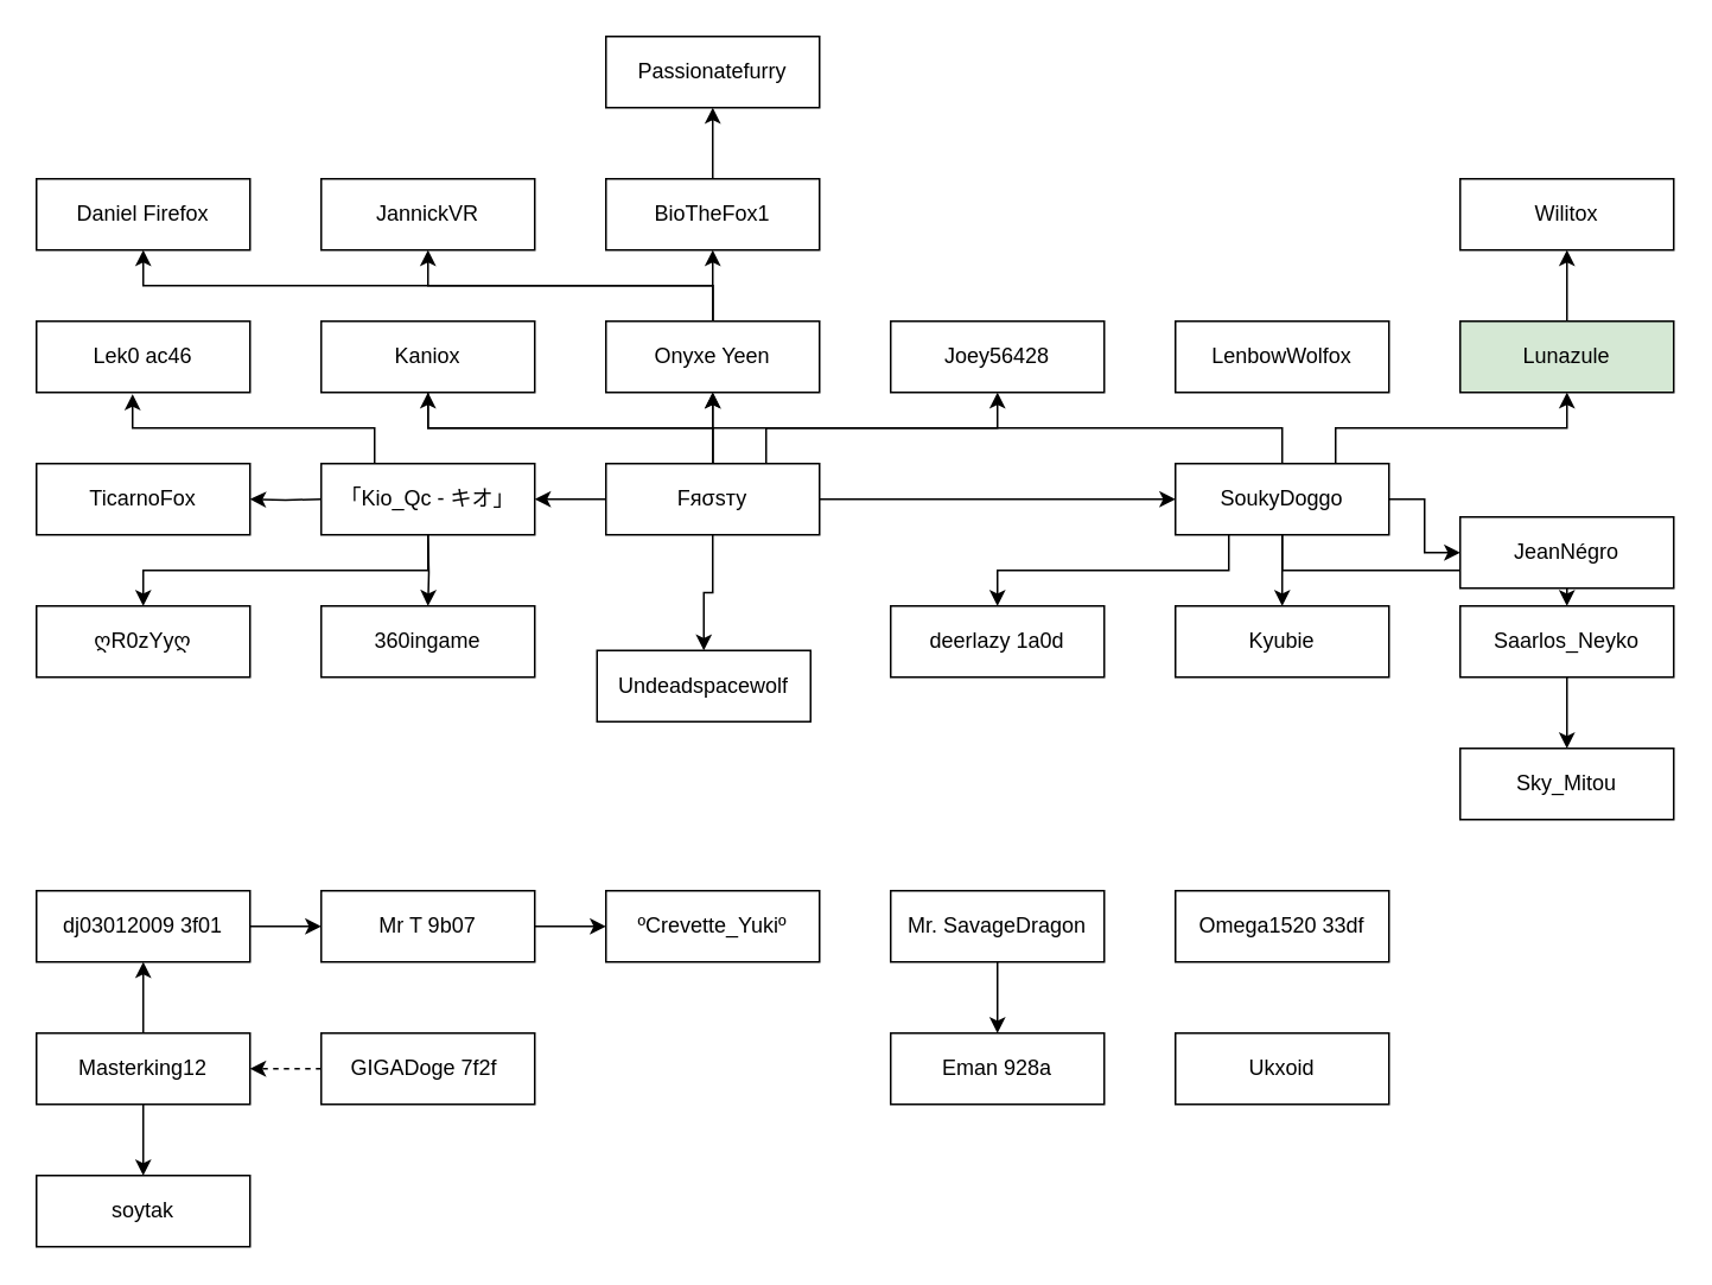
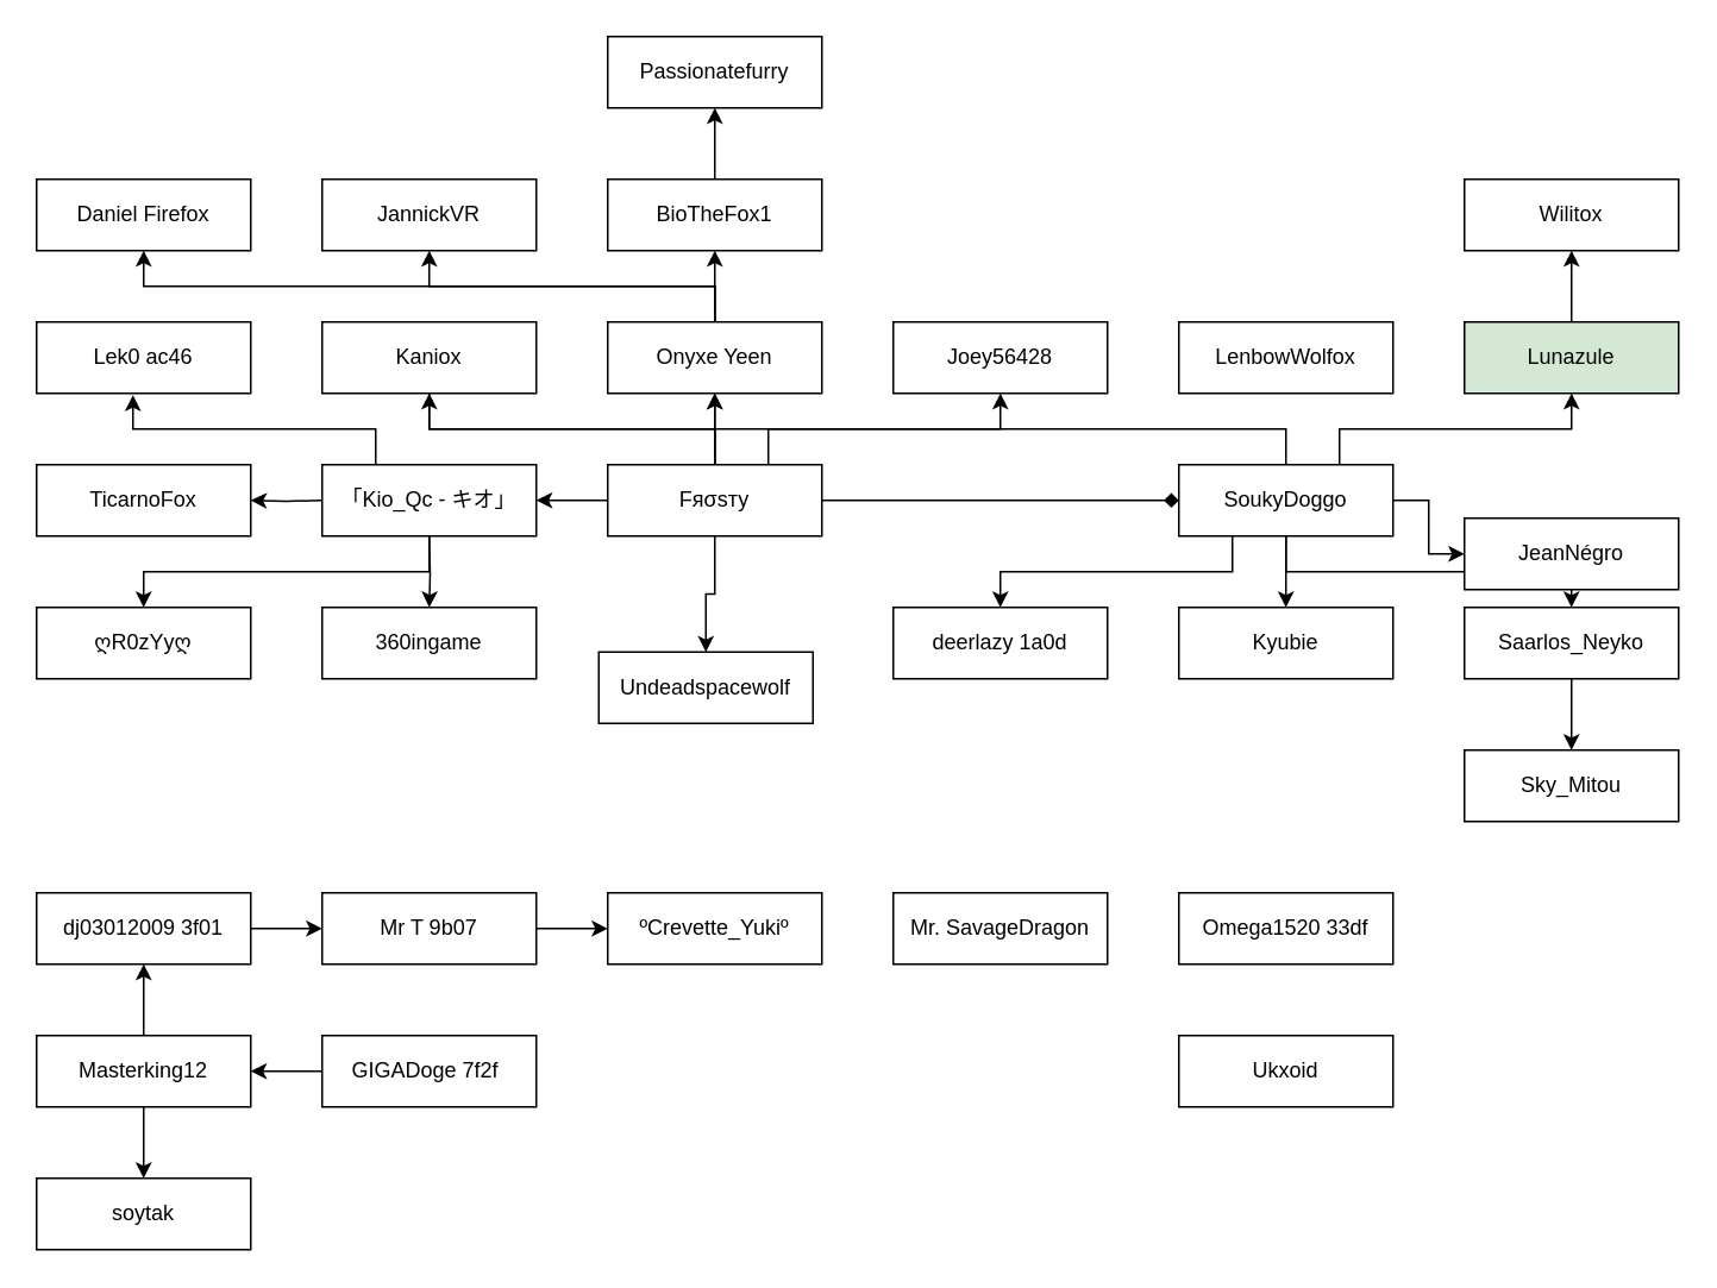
  <mxCell id="0" />
  <mxCell id="1" parent="0" />
  <mxCell id="2" style="edgeStyle=orthogonalEdgeStyle;rounded=0;orthogonalLoop=1;jettySize=auto;html=1;exitX=0;exitY=0.5;exitDx=0;exitDy=0;entryX=1;entryY=0.5;entryDx=0;entryDy=0;" parent="1" source="8" target="61" edge="1"><mxGeometry relative="1" as="geometry"><mxPoint x="300" y="280" as="targetPoint" /></mxGeometry></mxCell>
- <mxCell id="3" style="edgeStyle=orthogonalEdgeStyle;rounded=0;orthogonalLoop=1;jettySize=auto;html=1;exitX=1;exitY=0.5;exitDx=0;exitDy=0;" parent="1" source="8" target="17" edge="1"><mxGeometry relative="1" as="geometry" /></mxCell>
+ <mxCell id="3" style="edgeStyle=orthogonalEdgeStyle;rounded=0;orthogonalLoop=1;jettySize=auto;html=1;exitX=1;exitY=0.5;exitDx=0;exitDy=0;endArrow=diamond;" parent="1" source="8" target="17" edge="1"><mxGeometry relative="1" as="geometry" /></mxCell>
  <mxCell id="4" style="edgeStyle=orthogonalEdgeStyle;rounded=0;orthogonalLoop=1;jettySize=auto;html=1;exitX=0.5;exitY=1;exitDx=0;exitDy=0;entryX=0.5;entryY=0;entryDx=0;entryDy=0;" parent="1" source="8" target="18" edge="1"><mxGeometry relative="1" as="geometry" /></mxCell>
  <mxCell id="5" style="edgeStyle=orthogonalEdgeStyle;rounded=0;orthogonalLoop=1;jettySize=auto;html=1;exitX=0.5;exitY=0;exitDx=0;exitDy=0;entryX=0.5;entryY=1;entryDx=0;entryDy=0;" parent="1" source="8" target="9" edge="1"><mxGeometry relative="1" as="geometry" /></mxCell>
  <mxCell id="6" style="edgeStyle=orthogonalEdgeStyle;rounded=0;orthogonalLoop=1;jettySize=auto;html=1;exitX=0.5;exitY=0;exitDx=0;exitDy=0;entryX=0.5;entryY=1;entryDx=0;entryDy=0;" parent="1" source="8" target="25" edge="1"><mxGeometry relative="1" as="geometry" /></mxCell>
  <mxCell id="7" style="edgeStyle=orthogonalEdgeStyle;rounded=0;orthogonalLoop=1;jettySize=auto;html=1;exitX=0.75;exitY=0;exitDx=0;exitDy=0;entryX=0.5;entryY=1;entryDx=0;entryDy=0;" edge="1" parent="1" source="8" target="39"><mxGeometry relative="1" as="geometry" /></mxCell>
  <mxCell id="8" value="Fяσѕту" style="rounded=0;whiteSpace=wrap;html=1;" parent="1" vertex="1"><mxGeometry x="340" y="260" width="120" height="40" as="geometry" /></mxCell>
  <mxCell id="9" value="Kaniox" style="rounded=0;whiteSpace=wrap;html=1;" parent="1" vertex="1"><mxGeometry x="180" y="180" width="120" height="40" as="geometry" /></mxCell>
  <mxCell id="10" value="" style="endArrow=none;html=1;rounded=0;entryX=0.5;entryY=1;entryDx=0;entryDy=0;exitX=0.5;exitY=0;exitDx=0;exitDy=0;" parent="1" source="8" target="9" edge="1"><mxGeometry width="50" height="50" relative="1" as="geometry"><mxPoint x="370" y="280" as="sourcePoint" /><mxPoint x="420" y="230" as="targetPoint" /><Array as="points"><mxPoint x="400" y="240" /><mxPoint x="240" y="240" /></Array></mxGeometry></mxCell>
  <mxCell id="11" style="edgeStyle=orthogonalEdgeStyle;rounded=0;orthogonalLoop=1;jettySize=auto;html=1;exitX=1;exitY=0.5;exitDx=0;exitDy=0;" parent="1" source="17" target="21" edge="1"><mxGeometry relative="1" as="geometry" /></mxCell>
  <mxCell id="12" value="" style="edgeStyle=orthogonalEdgeStyle;rounded=0;orthogonalLoop=1;jettySize=auto;html=1;" parent="1" source="17" target="27" edge="1"><mxGeometry relative="1" as="geometry" /></mxCell>
  <mxCell id="13" style="edgeStyle=orthogonalEdgeStyle;rounded=0;orthogonalLoop=1;jettySize=auto;html=1;exitX=0.5;exitY=1;exitDx=0;exitDy=0;entryX=0.5;entryY=0;entryDx=0;entryDy=0;" parent="1" source="17" target="31" edge="1"><mxGeometry relative="1" as="geometry" /></mxCell>
  <mxCell id="14" style="edgeStyle=orthogonalEdgeStyle;rounded=0;orthogonalLoop=1;jettySize=auto;html=1;exitX=0.75;exitY=0;exitDx=0;exitDy=0;entryX=0.5;entryY=1;entryDx=0;entryDy=0;" edge="1" parent="1" source="17" target="34"><mxGeometry relative="1" as="geometry" /></mxCell>
  <mxCell id="15" style="edgeStyle=orthogonalEdgeStyle;rounded=0;orthogonalLoop=1;jettySize=auto;html=1;exitX=0.5;exitY=0;exitDx=0;exitDy=0;" edge="1" parent="1" source="17" target="25"><mxGeometry relative="1" as="geometry" /></mxCell>
  <mxCell id="16" style="edgeStyle=orthogonalEdgeStyle;rounded=0;orthogonalLoop=1;jettySize=auto;html=1;exitX=0.25;exitY=1;exitDx=0;exitDy=0;entryX=0.5;entryY=0;entryDx=0;entryDy=0;" edge="1" parent="1" source="17" target="59"><mxGeometry relative="1" as="geometry" /></mxCell>
  <mxCell id="17" value="SoukyDoggo" style="rounded=0;whiteSpace=wrap;html=1;" parent="1" vertex="1"><mxGeometry x="660" y="260" width="120" height="40" as="geometry" /></mxCell>
  <mxCell id="18" value="Undeadspacewolf" style="rounded=0;whiteSpace=wrap;html=1;" parent="1" vertex="1"><mxGeometry x="335" y="365" width="120" height="40" as="geometry" /></mxCell>
  <mxCell id="19" style="edgeStyle=orthogonalEdgeStyle;rounded=0;orthogonalLoop=1;jettySize=auto;html=1;exitX=0;exitY=0.5;exitDx=0;exitDy=0;entryX=1;entryY=0.5;entryDx=0;entryDy=0;" parent="1" target="26" edge="1"><mxGeometry relative="1" as="geometry"><mxPoint x="180" y="280" as="sourcePoint" /></mxGeometry></mxCell>
  <mxCell id="20" style="edgeStyle=orthogonalEdgeStyle;rounded=0;orthogonalLoop=1;jettySize=auto;html=1;exitX=0.5;exitY=1;exitDx=0;exitDy=0;entryX=0.5;entryY=0;entryDx=0;entryDy=0;" parent="1" target="36" edge="1"><mxGeometry relative="1" as="geometry"><mxPoint x="240" y="300" as="sourcePoint" /></mxGeometry></mxCell>
  <mxCell id="21" value="JeanNégro" style="rounded=0;whiteSpace=wrap;html=1;" parent="1" vertex="1"><mxGeometry x="820" y="290" width="120" height="40" as="geometry" /></mxCell>
  <mxCell id="22" style="edgeStyle=orthogonalEdgeStyle;rounded=0;orthogonalLoop=1;jettySize=auto;html=1;exitX=0.5;exitY=0;exitDx=0;exitDy=0;entryX=0.5;entryY=1;entryDx=0;entryDy=0;" parent="1" source="25" target="29" edge="1"><mxGeometry relative="1" as="geometry" /></mxCell>
  <mxCell id="23" style="edgeStyle=orthogonalEdgeStyle;rounded=0;orthogonalLoop=1;jettySize=auto;html=1;exitX=0.5;exitY=0;exitDx=0;exitDy=0;entryX=0.5;entryY=1;entryDx=0;entryDy=0;" parent="1" source="25" target="42" edge="1"><mxGeometry relative="1" as="geometry" /></mxCell>
  <mxCell id="24" style="edgeStyle=orthogonalEdgeStyle;rounded=0;orthogonalLoop=1;jettySize=auto;html=1;exitX=0.5;exitY=0;exitDx=0;exitDy=0;entryX=0.5;entryY=1;entryDx=0;entryDy=0;" parent="1" source="25" target="43" edge="1"><mxGeometry relative="1" as="geometry" /></mxCell>
  <mxCell id="25" value="Onyxe Yeen" style="rounded=0;whiteSpace=wrap;html=1;" parent="1" vertex="1"><mxGeometry x="340" y="180" width="120" height="40" as="geometry" /></mxCell>
  <mxCell id="26" value="TicarnoFox" style="rounded=0;whiteSpace=wrap;html=1;" parent="1" vertex="1"><mxGeometry x="20" y="260" width="120" height="40" as="geometry" /></mxCell>
  <mxCell id="27" value="Kyubie" style="rounded=0;whiteSpace=wrap;html=1;" parent="1" vertex="1"><mxGeometry x="660" y="340" width="120" height="40" as="geometry" /></mxCell>
  <mxCell id="28" style="edgeStyle=orthogonalEdgeStyle;rounded=0;orthogonalLoop=1;jettySize=auto;html=1;exitX=0.5;exitY=0;exitDx=0;exitDy=0;entryX=0.5;entryY=1;entryDx=0;entryDy=0;" parent="1" source="29" target="57" edge="1"><mxGeometry relative="1" as="geometry" /></mxCell>
  <mxCell id="29" value="BioTheFox1" style="rounded=0;whiteSpace=wrap;html=1;" parent="1" vertex="1"><mxGeometry x="340" y="100" width="120" height="40" as="geometry" /></mxCell>
  <mxCell id="30" value="" style="edgeStyle=orthogonalEdgeStyle;rounded=0;orthogonalLoop=1;jettySize=auto;html=1;" parent="1" source="31" target="32" edge="1"><mxGeometry relative="1" as="geometry" /></mxCell>
  <mxCell id="31" value="Saarlos_Neyko" style="rounded=0;whiteSpace=wrap;html=1;" parent="1" vertex="1"><mxGeometry x="820" y="340" width="120" height="40" as="geometry" /></mxCell>
  <mxCell id="32" value="Sky_Mitou" style="rounded=0;whiteSpace=wrap;html=1;" parent="1" vertex="1"><mxGeometry x="820" y="420" width="120" height="40" as="geometry" /></mxCell>
  <mxCell id="33" style="edgeStyle=orthogonalEdgeStyle;rounded=0;orthogonalLoop=1;jettySize=auto;html=1;exitX=0.5;exitY=0;exitDx=0;exitDy=0;entryX=0.5;entryY=1;entryDx=0;entryDy=0;" parent="1" source="34" target="35" edge="1"><mxGeometry relative="1" as="geometry" /></mxCell>
  <mxCell id="34" value="Lunazule" style="rounded=0;whiteSpace=wrap;html=1;fillColor=#d5e8d4;" parent="1" vertex="1"><mxGeometry x="820" y="180" width="120" height="40" as="geometry" /></mxCell>
  <mxCell id="35" value="Wilitox" style="rounded=0;whiteSpace=wrap;html=1;" parent="1" vertex="1"><mxGeometry x="820" y="100" width="120" height="40" as="geometry" /></mxCell>
  <mxCell id="36" value="360ingame" style="rounded=0;whiteSpace=wrap;html=1;" parent="1" vertex="1"><mxGeometry x="180" y="340" width="120" height="40" as="geometry" /></mxCell>
  <mxCell id="37" value="ღR0zYyღ" style="rounded=0;whiteSpace=wrap;html=1;" parent="1" vertex="1"><mxGeometry x="20" y="340" width="120" height="40" as="geometry" /></mxCell>
  <mxCell id="38" value="LenbowWolfox" style="rounded=0;whiteSpace=wrap;html=1;" parent="1" vertex="1"><mxGeometry x="660" y="180" width="120" height="40" as="geometry" /></mxCell>
  <mxCell id="39" value="Joey56428" style="rounded=0;whiteSpace=wrap;html=1;" parent="1" vertex="1"><mxGeometry x="500" y="180" width="120" height="40" as="geometry" /></mxCell>
- <mxCell id="40" style="edgeStyle=orthogonalEdgeStyle;rounded=0;orthogonalLoop=1;jettySize=auto;html=1;exitX=0.5;exitY=1;exitDx=0;exitDy=0;entryX=0.5;entryY=0;entryDx=0;entryDy=0;" parent="1" source="41" target="44" edge="1"><mxGeometry relative="1" as="geometry" /></mxCell>
  <mxCell id="41" value="Mr. SavageDragon" style="rounded=0;whiteSpace=wrap;html=1;" parent="1" vertex="1"><mxGeometry x="500" y="500" width="120" height="40" as="geometry" /></mxCell>
  <mxCell id="42" value="JannickVR" style="rounded=0;whiteSpace=wrap;html=1;" parent="1" vertex="1"><mxGeometry x="180" y="100" width="120" height="40" as="geometry" /></mxCell>
  <mxCell id="43" value="Daniel Firefox" style="rounded=0;whiteSpace=wrap;html=1;" parent="1" vertex="1"><mxGeometry x="20" y="100" width="120" height="40" as="geometry" /></mxCell>
- <mxCell id="44" value="Eman 928a" style="rounded=0;whiteSpace=wrap;html=1;" parent="1" vertex="1"><mxGeometry x="500" y="580" width="120" height="40" as="geometry" /></mxCell>
  <mxCell id="45" value="Lek0 ac46" style="rounded=0;whiteSpace=wrap;html=1;" parent="1" vertex="1"><mxGeometry x="20" y="180" width="120" height="40" as="geometry" /></mxCell>
  <mxCell id="46" style="edgeStyle=orthogonalEdgeStyle;rounded=0;orthogonalLoop=1;jettySize=auto;html=1;exitX=1;exitY=0.5;exitDx=0;exitDy=0;entryX=0;entryY=0.5;entryDx=0;entryDy=0;" parent="1" source="47" target="58" edge="1"><mxGeometry relative="1" as="geometry" /></mxCell>
  <mxCell id="47" value="Mr T 9b07" style="rounded=0;whiteSpace=wrap;html=1;" parent="1" vertex="1"><mxGeometry x="180" y="500" width="120" height="40" as="geometry" /></mxCell>
  <mxCell id="48" style="edgeStyle=orthogonalEdgeStyle;rounded=0;orthogonalLoop=1;jettySize=auto;html=1;exitX=1;exitY=0.5;exitDx=0;exitDy=0;entryX=0;entryY=0.5;entryDx=0;entryDy=0;" parent="1" source="49" target="47" edge="1"><mxGeometry relative="1" as="geometry" /></mxCell>
  <mxCell id="49" value="dj03012009 3f01" style="rounded=0;whiteSpace=wrap;html=1;" parent="1" vertex="1"><mxGeometry x="20" y="500" width="120" height="40" as="geometry" /></mxCell>
- <mxCell id="50" value="" style="edgeStyle=orthogonalEdgeStyle;rounded=0;orthogonalLoop=1;jettySize=auto;html=1;dashed=1;" parent="1" source="51" target="54" edge="1"><mxGeometry relative="1" as="geometry" /></mxCell>
+ <mxCell id="50" value="" style="edgeStyle=orthogonalEdgeStyle;rounded=0;orthogonalLoop=1;jettySize=auto;html=1;" parent="1" source="51" target="54" edge="1"><mxGeometry relative="1" as="geometry" /></mxCell>
  <mxCell id="51" value="&lt;div style=&quot;display: flex;&quot;&gt;&lt;div style=&quot;flex: 1 1 0%; display: flex; align-items: center; margin-left: 15px;&quot;&gt;&lt;div style=&quot;flex: 1 1 0%;&quot;&gt;&lt;div&gt;GIGADoge 7f2f&lt;/div&gt;&lt;/div&gt;&lt;/div&gt;&lt;/div&gt;" style="rounded=0;whiteSpace=wrap;html=1;align=left;" parent="1" vertex="1"><mxGeometry x="180" y="580" width="120" height="40" as="geometry" /></mxCell>
  <mxCell id="52" style="edgeStyle=orthogonalEdgeStyle;rounded=0;orthogonalLoop=1;jettySize=auto;html=1;exitX=0.5;exitY=0;exitDx=0;exitDy=0;entryX=0.5;entryY=1;entryDx=0;entryDy=0;" parent="1" source="54" target="49" edge="1"><mxGeometry relative="1" as="geometry" /></mxCell>
  <mxCell id="53" value="" style="edgeStyle=orthogonalEdgeStyle;rounded=0;orthogonalLoop=1;jettySize=auto;html=1;" edge="1" parent="1" source="54" target="63"><mxGeometry relative="1" as="geometry" /></mxCell>
  <mxCell id="54" value="Masterking12" style="rounded=0;whiteSpace=wrap;html=1;" parent="1" vertex="1"><mxGeometry x="20" y="580" width="120" height="40" as="geometry" /></mxCell>
  <mxCell id="55" value="Ukxoid" style="rounded=0;whiteSpace=wrap;html=1;" parent="1" vertex="1"><mxGeometry x="660" y="580" width="120" height="40" as="geometry" /></mxCell>
  <mxCell id="56" value="Omega1520 33df" style="rounded=0;whiteSpace=wrap;html=1;" parent="1" vertex="1"><mxGeometry x="660" y="500" width="120" height="40" as="geometry" /></mxCell>
  <mxCell id="57" value="Passionatefurry" style="rounded=0;whiteSpace=wrap;html=1;" parent="1" vertex="1"><mxGeometry x="340" y="20" width="120" height="40" as="geometry" /></mxCell>
  <mxCell id="58" value="ºCrevette_Yukiº" style="rounded=0;whiteSpace=wrap;html=1;" parent="1" vertex="1"><mxGeometry x="340" y="500" width="120" height="40" as="geometry" /></mxCell>
  <mxCell id="59" value="deerlazy 1a0d" style="rounded=0;whiteSpace=wrap;html=1;" parent="1" vertex="1"><mxGeometry x="500" y="340" width="120" height="40" as="geometry" /></mxCell>
  <mxCell id="60" style="edgeStyle=orthogonalEdgeStyle;rounded=0;orthogonalLoop=1;jettySize=auto;html=1;exitX=0.5;exitY=1;exitDx=0;exitDy=0;entryX=0.5;entryY=0;entryDx=0;entryDy=0;" parent="1" source="61" target="37" edge="1"><mxGeometry relative="1" as="geometry" /></mxCell>
  <mxCell id="61" value="「Kio_Qc - キオ」" style="rounded=0;whiteSpace=wrap;html=1;" parent="1" vertex="1"><mxGeometry x="180" y="260" width="120" height="40" as="geometry" /></mxCell>
  <mxCell id="62" style="edgeStyle=orthogonalEdgeStyle;rounded=0;orthogonalLoop=1;jettySize=auto;html=1;exitX=0.25;exitY=0;exitDx=0;exitDy=0;entryX=0.45;entryY=1.025;entryDx=0;entryDy=0;entryPerimeter=0;" parent="1" source="61" target="45" edge="1"><mxGeometry relative="1" as="geometry" /></mxCell>
  <mxCell id="63" value="soytak" style="rounded=0;whiteSpace=wrap;html=1;" vertex="1" parent="1"><mxGeometry x="20" y="660" width="120" height="40" as="geometry" /></mxCell>
